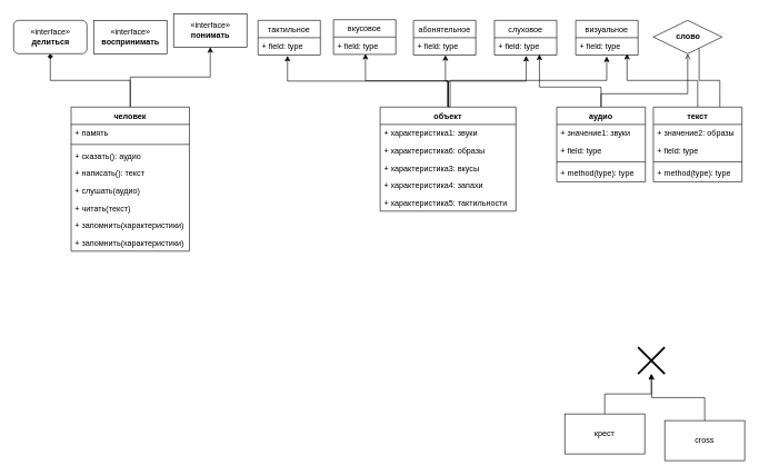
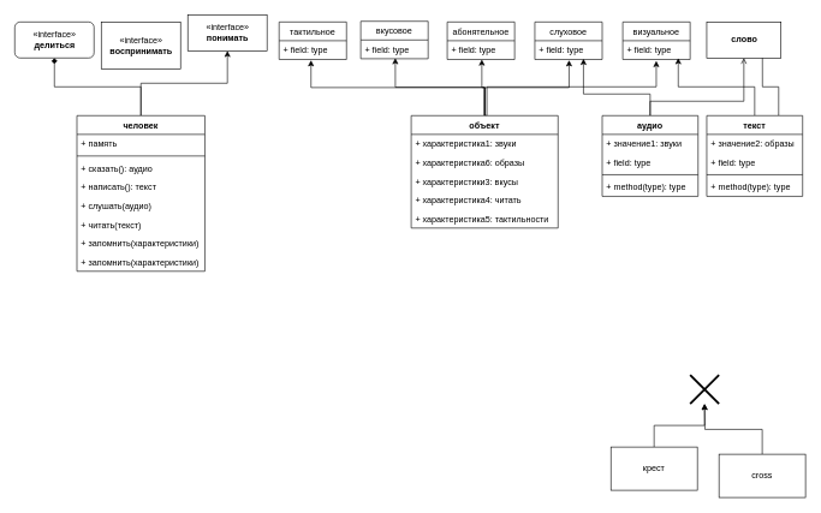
  <mxCell id="0" />
  <mxCell id="1" parent="0" />
  <mxCell id="2" style="edgeStyle=orthogonalEdgeStyle;rounded=0;orthogonalLoop=1;jettySize=auto;html=1;exitX=0.5;exitY=0;exitDx=0;exitDy=0;entryX=0.5;entryY=1;entryDx=0;entryDy=0;endArrow=diamond;" parent="1" source="12" target="10" edge="1"><mxGeometry relative="1" as="geometry" /></mxCell>
  <mxCell id="3" style="edgeStyle=orthogonalEdgeStyle;rounded=0;orthogonalLoop=1;jettySize=auto;html=1;exitX=0.5;exitY=0;exitDx=0;exitDy=0;entryX=0.5;entryY=1;entryDx=0;entryDy=0;" parent="1" source="12" target="11" edge="1"><mxGeometry relative="1" as="geometry" /></mxCell>
  <mxCell id="4" value="" style="shape=umlDestroy;whiteSpace=wrap;html=1;strokeWidth=3;" parent="1" vertex="1"><mxGeometry x="957" y="520" width="40" height="40" as="geometry" /></mxCell>
  <mxCell id="5" style="edgeStyle=orthogonalEdgeStyle;rounded=0;orthogonalLoop=1;jettySize=auto;html=1;exitX=0.5;exitY=0;exitDx=0;exitDy=0;" parent="1" source="6" target="4" edge="1"><mxGeometry relative="1" as="geometry"><mxPoint x="957" y="570" as="targetPoint" /></mxGeometry></mxCell>
  <mxCell id="6" value="крест" style="whiteSpace=wrap;html=1;" parent="1" vertex="1"><mxGeometry x="847" y="620" width="120" height="60" as="geometry" /></mxCell>
  <mxCell id="7" style="edgeStyle=orthogonalEdgeStyle;rounded=0;orthogonalLoop=1;jettySize=auto;html=1;exitX=0.5;exitY=0;exitDx=0;exitDy=0;" parent="1" source="8" edge="1"><mxGeometry relative="1" as="geometry"><mxPoint x="977" y="560" as="targetPoint" /></mxGeometry></mxCell>
  <mxCell id="8" value="cross" style="whiteSpace=wrap;html=1;" parent="1" vertex="1"><mxGeometry x="997" y="630" width="120" height="60" as="geometry" /></mxCell>
- <mxCell id="9" value="«interface»&lt;br&gt;&lt;b&gt;воспринимать&lt;/b&gt;" style="html=1;" parent="1" vertex="1"><mxGeometry x="140" y="30" width="110" height="50" as="geometry" /></mxCell>
+ <mxCell id="9" value="«interface»&lt;br&gt;&lt;b&gt;воспринимать&lt;/b&gt;" style="html=1;" parent="1" vertex="1"><mxGeometry x="140" y="30" width="110" height="65" as="geometry" /></mxCell>
  <mxCell id="10" value="«interface»&lt;br&gt;&lt;b&gt;делиться&lt;/b&gt;" style="html=1;rounded=1;" parent="1" vertex="1"><mxGeometry y="30" width="110" height="50" as="geometry" x="20" /></mxCell>
  <mxCell id="11" value="«interface»&lt;br&gt;&lt;b&gt;понимать&lt;/b&gt;" style="html=1;" parent="1" vertex="1"><mxGeometry x="260" y="20" width="110" height="50" as="geometry" /></mxCell>
  <mxCell id="12" value="человек" style="swimlane;fontStyle=1;align=center;verticalAlign=top;childLayout=stackLayout;horizontal=1;startSize=26;horizontalStack=0;resizeParent=1;resizeParentMax=0;resizeLast=0;collapsible=1;marginBottom=0;" parent="1" vertex="1"><mxGeometry x="106.25" y="160" width="177.5" height="216" as="geometry" /></mxCell>
  <mxCell id="13" value="+ память" style="text;strokeColor=none;fillColor=none;align=left;verticalAlign=top;spacingLeft=4;spacingRight=4;overflow=hidden;rotatable=0;points=[[0,0.5],[1,0.5]];portConstraint=eastwest;" parent="12" vertex="1"><mxGeometry y="26" width="177.5" height="26" as="geometry" /></mxCell>
  <mxCell id="14" value="" style="line;strokeWidth=1;fillColor=none;align=left;verticalAlign=middle;spacingTop=-1;spacingLeft=3;spacingRight=3;rotatable=0;labelPosition=right;points=[];portConstraint=eastwest;" parent="12" vertex="1"><mxGeometry y="52" width="177.5" height="8" as="geometry" /></mxCell>
  <mxCell id="15" value="+ сказать(): аудио" style="text;strokeColor=none;fillColor=none;align=left;verticalAlign=top;spacingLeft=4;spacingRight=4;overflow=hidden;rotatable=0;points=[[0,0.5],[1,0.5]];portConstraint=eastwest;" parent="12" vertex="1"><mxGeometry y="60" width="177.5" height="26" as="geometry" /></mxCell>
  <mxCell id="16" value="+ написать(): текст" style="text;strokeColor=none;fillColor=none;align=left;verticalAlign=top;spacingLeft=4;spacingRight=4;overflow=hidden;rotatable=0;points=[[0,0.5],[1,0.5]];portConstraint=eastwest;" parent="12" vertex="1"><mxGeometry y="86" width="177.5" height="26" as="geometry" /></mxCell>
  <mxCell id="17" value="+ слушать(аудио)" style="text;strokeColor=none;fillColor=none;align=left;verticalAlign=top;spacingLeft=4;spacingRight=4;overflow=hidden;rotatable=0;points=[[0,0.5],[1,0.5]];portConstraint=eastwest;" parent="12" vertex="1"><mxGeometry y="112" width="177.5" height="26" as="geometry" /></mxCell>
  <mxCell id="18" value="+ читать(текст)" style="text;strokeColor=none;fillColor=none;align=left;verticalAlign=top;spacingLeft=4;spacingRight=4;overflow=hidden;rotatable=0;points=[[0,0.5],[1,0.5]];portConstraint=eastwest;" parent="12" vertex="1"><mxGeometry y="138" width="177.5" height="26" as="geometry" /></mxCell>
  <mxCell id="19" value="+ запомнить(характеристики)" style="text;strokeColor=none;fillColor=none;align=left;verticalAlign=top;spacingLeft=4;spacingRight=4;overflow=hidden;rotatable=0;points=[[0,0.5],[1,0.5]];portConstraint=eastwest;" parent="12" vertex="1"><mxGeometry y="164" width="177.5" height="26" as="geometry" /></mxCell>
  <mxCell id="20" value="+ запомнить(характеристики)" style="text;strokeColor=none;fillColor=none;align=left;verticalAlign=top;spacingLeft=4;spacingRight=4;overflow=hidden;rotatable=0;points=[[0,0.5],[1,0.5]];portConstraint=eastwest;" parent="12" vertex="1"><mxGeometry y="190" width="177.5" height="26" as="geometry" /></mxCell>
- <mxCell id="21" value="&lt;b&gt;слово&lt;/b&gt;" style="rhombus;html=1;" parent="1" vertex="1"><mxGeometry x="980" y="30" width="103" height="50" as="geometry" /></mxCell>
+ <mxCell id="21" value="&lt;b&gt;слово&lt;/b&gt;" style="html=1;" parent="1" vertex="1"><mxGeometry x="980" y="30" width="103" height="50" as="geometry" /></mxCell>
  <mxCell id="22" style="edgeStyle=orthogonalEdgeStyle;rounded=0;orthogonalLoop=1;jettySize=auto;html=1;exitX=0.5;exitY=0;exitDx=0;exitDy=0;entryX=0.513;entryY=0.962;entryDx=0;entryDy=0;entryPerimeter=0;" parent="1" source="51" target="44" edge="1"><mxGeometry relative="1" as="geometry"><mxPoint x="555" y="80" as="targetPoint" /></mxGeometry></mxCell>
  <mxCell id="23" style="edgeStyle=orthogonalEdgeStyle;rounded=0;orthogonalLoop=1;jettySize=auto;html=1;exitX=0.5;exitY=0;exitDx=0;exitDy=0;entryX=0.513;entryY=1;entryDx=0;entryDy=0;entryPerimeter=0;" parent="1" source="51" target="46" edge="1"><mxGeometry relative="1" as="geometry"><mxPoint x="675" y="80" as="targetPoint" /></mxGeometry></mxCell>
  <mxCell id="24" style="edgeStyle=orthogonalEdgeStyle;rounded=0;orthogonalLoop=1;jettySize=auto;html=1;entryX=0.508;entryY=1.038;entryDx=0;entryDy=0;entryPerimeter=0;" parent="1" source="51" target="48" edge="1"><mxGeometry relative="1" as="geometry"><mxPoint x="792" y="80" as="targetPoint" /></mxGeometry></mxCell>
  <mxCell id="25" style="edgeStyle=orthogonalEdgeStyle;rounded=0;orthogonalLoop=1;jettySize=auto;html=1;exitX=0.5;exitY=0;exitDx=0;exitDy=0;entryX=0.497;entryY=1.077;entryDx=0;entryDy=0;entryPerimeter=0;" parent="1" source="51" target="50" edge="1"><mxGeometry relative="1" as="geometry"><mxPoint x="913" y="80" as="targetPoint" /><Array as="points"><mxPoint x="675" y="120" /><mxPoint x="910" y="120" /></Array></mxGeometry></mxCell>
  <mxCell id="26" style="edgeStyle=orthogonalEdgeStyle;rounded=0;orthogonalLoop=1;jettySize=auto;html=1;exitX=0.5;exitY=0;exitDx=0;exitDy=0;entryX=0.5;entryY=1;entryDx=0;entryDy=0;endArrow=open;" parent="1" source="28" target="21" edge="1"><mxGeometry relative="1" as="geometry"><Array as="points"><mxPoint x="902" y="140" /><mxPoint x="1032" y="140" /></Array></mxGeometry></mxCell>
  <mxCell id="27" style="edgeStyle=orthogonalEdgeStyle;rounded=0;orthogonalLoop=1;jettySize=auto;html=1;exitX=0.5;exitY=0;exitDx=0;exitDy=0;entryX=0.722;entryY=0.962;entryDx=0;entryDy=0;entryPerimeter=0;" parent="1" source="28" target="48" edge="1"><mxGeometry relative="1" as="geometry"><Array as="points"><mxPoint x="902" y="130" /><mxPoint x="809" y="130" /></Array><mxPoint x="809.05" y="81" as="targetPoint" /></mxGeometry></mxCell>
  <mxCell id="28" value="аудио" style="swimlane;fontStyle=1;align=center;verticalAlign=top;childLayout=stackLayout;horizontal=1;startSize=26;horizontalStack=0;resizeParent=1;resizeParentMax=0;resizeLast=0;collapsible=1;marginBottom=0;" parent="1" vertex="1"><mxGeometry x="835" y="160" width="133" height="112" as="geometry" /></mxCell>
  <mxCell id="29" value="+ значение1: звуки" style="text;strokeColor=none;fillColor=none;align=left;verticalAlign=top;spacingLeft=4;spacingRight=4;overflow=hidden;rotatable=0;points=[[0,0.5],[1,0.5]];portConstraint=eastwest;" parent="28" vertex="1"><mxGeometry y="26" width="133" height="26" as="geometry" /></mxCell>
  <mxCell id="30" value="+ field: type" style="text;strokeColor=none;fillColor=none;align=left;verticalAlign=top;spacingLeft=4;spacingRight=4;overflow=hidden;rotatable=0;points=[[0,0.5],[1,0.5]];portConstraint=eastwest;" parent="28" vertex="1"><mxGeometry y="52" width="133" height="26" as="geometry" /></mxCell>
  <mxCell id="31" value="" style="line;strokeWidth=1;fillColor=none;align=left;verticalAlign=middle;spacingTop=-1;spacingLeft=3;spacingRight=3;rotatable=0;labelPosition=right;points=[];portConstraint=eastwest;" parent="28" vertex="1"><mxGeometry y="78" width="133" height="8" as="geometry" /></mxCell>
  <mxCell id="32" value="+ method(type): type" style="text;strokeColor=none;fillColor=none;align=left;verticalAlign=top;spacingLeft=4;spacingRight=4;overflow=hidden;rotatable=0;points=[[0,0.5],[1,0.5]];portConstraint=eastwest;" parent="28" vertex="1"><mxGeometry y="86" width="133" height="26" as="geometry" /></mxCell>
  <mxCell id="33" style="edgeStyle=orthogonalEdgeStyle;rounded=0;orthogonalLoop=1;jettySize=auto;html=1;exitX=0.5;exitY=0;exitDx=0;exitDy=0;entryX=0.75;entryY=1;entryDx=0;entryDy=0;" parent="1" source="35" edge="1"><mxGeometry relative="1" as="geometry"><Array as="points"><mxPoint x="1047" y="120" /><mxPoint x="941" y="120" /></Array><mxPoint x="940.5" y="80" as="targetPoint" /></mxGeometry></mxCell>
  <mxCell id="34" style="edgeStyle=orthogonalEdgeStyle;rounded=0;orthogonalLoop=1;jettySize=auto;html=1;exitX=0.75;exitY=0;exitDx=0;exitDy=0;entryX=0.75;entryY=1;entryDx=0;entryDy=0;endArrow=none;" parent="1" source="35" target="21" edge="1"><mxGeometry relative="1" as="geometry" /></mxCell>
  <mxCell id="35" value="текст" style="swimlane;fontStyle=1;align=center;verticalAlign=top;childLayout=stackLayout;horizontal=1;startSize=26;horizontalStack=0;resizeParent=1;resizeParentMax=0;resizeLast=0;collapsible=1;marginBottom=0;" parent="1" vertex="1"><mxGeometry x="980" y="160" width="133" height="112" as="geometry" /></mxCell>
  <mxCell id="36" value="+ значение2: образы" style="text;strokeColor=none;fillColor=none;align=left;verticalAlign=top;spacingLeft=4;spacingRight=4;overflow=hidden;rotatable=0;points=[[0,0.5],[1,0.5]];portConstraint=eastwest;" parent="35" vertex="1"><mxGeometry y="26" width="133" height="26" as="geometry" /></mxCell>
  <mxCell id="37" value="+ field: type" style="text;strokeColor=none;fillColor=none;align=left;verticalAlign=top;spacingLeft=4;spacingRight=4;overflow=hidden;rotatable=0;points=[[0,0.5],[1,0.5]];portConstraint=eastwest;" parent="35" vertex="1"><mxGeometry y="52" width="133" height="26" as="geometry" /></mxCell>
  <mxCell id="38" value="" style="line;strokeWidth=1;fillColor=none;align=left;verticalAlign=middle;spacingTop=-1;spacingLeft=3;spacingRight=3;rotatable=0;labelPosition=right;points=[];portConstraint=eastwest;" parent="35" vertex="1"><mxGeometry y="78" width="133" height="8" as="geometry" /></mxCell>
  <mxCell id="39" value="+ method(type): type" style="text;strokeColor=none;fillColor=none;align=left;verticalAlign=top;spacingLeft=4;spacingRight=4;overflow=hidden;rotatable=0;points=[[0,0.5],[1,0.5]];portConstraint=eastwest;" parent="35" vertex="1"><mxGeometry y="86" width="133" height="26" as="geometry" /></mxCell>
  <mxCell id="40" style="edgeStyle=orthogonalEdgeStyle;rounded=0;orthogonalLoop=1;jettySize=auto;html=1;exitX=0.5;exitY=0;exitDx=0;exitDy=0;entryX=0.473;entryY=1.038;entryDx=0;entryDy=0;entryPerimeter=0;" edge="1" parent="1" source="51" target="42"><mxGeometry relative="1" as="geometry" /></mxCell>
  <mxCell id="41" value="тактильное" style="swimlane;fontStyle=0;childLayout=stackLayout;horizontal=1;startSize=26;fillColor=none;horizontalStack=0;resizeParent=1;resizeParentMax=0;resizeLast=0;collapsible=1;marginBottom=0;" vertex="1" parent="1"><mxGeometry x="386.75" y="30" width="93.5" height="52" as="geometry" /></mxCell>
  <mxCell id="42" value="+ field: type" style="text;strokeColor=none;fillColor=none;align=left;verticalAlign=top;spacingLeft=4;spacingRight=4;overflow=hidden;rotatable=0;points=[[0,0.5],[1,0.5]];portConstraint=eastwest;" vertex="1" parent="41"><mxGeometry y="26" width="93.5" height="26" as="geometry" /></mxCell>
  <mxCell id="43" value="вкусовое" style="swimlane;fontStyle=0;childLayout=stackLayout;horizontal=1;startSize=26;fillColor=none;horizontalStack=0;resizeParent=1;resizeParentMax=0;resizeLast=0;collapsible=1;marginBottom=0;" vertex="1" parent="1"><mxGeometry x="500" y="29" width="93.5" height="52" as="geometry" /></mxCell>
  <mxCell id="44" value="+ field: type" style="text;strokeColor=none;fillColor=none;align=left;verticalAlign=top;spacingLeft=4;spacingRight=4;overflow=hidden;rotatable=0;points=[[0,0.5],[1,0.5]];portConstraint=eastwest;" vertex="1" parent="43"><mxGeometry y="26" width="93.5" height="26" as="geometry" /></mxCell>
  <mxCell id="45" value="абонятельное" style="swimlane;fontStyle=0;childLayout=stackLayout;horizontal=1;startSize=26;fillColor=none;horizontalStack=0;resizeParent=1;resizeParentMax=0;resizeLast=0;collapsible=1;marginBottom=0;" vertex="1" parent="1"><mxGeometry x="620" y="30" width="93.5" height="52" as="geometry" /></mxCell>
  <mxCell id="46" value="+ field: type" style="text;strokeColor=none;fillColor=none;align=left;verticalAlign=top;spacingLeft=4;spacingRight=4;overflow=hidden;rotatable=0;points=[[0,0.5],[1,0.5]];portConstraint=eastwest;" vertex="1" parent="45"><mxGeometry y="26" width="93.5" height="26" as="geometry" /></mxCell>
  <mxCell id="47" value="слуховое" style="swimlane;fontStyle=0;childLayout=stackLayout;horizontal=1;startSize=26;fillColor=none;horizontalStack=0;resizeParent=1;resizeParentMax=0;resizeLast=0;collapsible=1;marginBottom=0;" vertex="1" parent="1"><mxGeometry x="741.5" y="30" width="93.5" height="52" as="geometry" /></mxCell>
  <mxCell id="48" value="+ field: type" style="text;strokeColor=none;fillColor=none;align=left;verticalAlign=top;spacingLeft=4;spacingRight=4;overflow=hidden;rotatable=0;points=[[0,0.5],[1,0.5]];portConstraint=eastwest;" vertex="1" parent="47"><mxGeometry y="26" width="93.5" height="26" as="geometry" /></mxCell>
  <mxCell id="49" value="визуальное" style="swimlane;fontStyle=0;childLayout=stackLayout;horizontal=1;startSize=26;fillColor=none;horizontalStack=0;resizeParent=1;resizeParentMax=0;resizeLast=0;collapsible=1;marginBottom=0;" vertex="1" parent="1"><mxGeometry x="863.5" y="30" width="93.5" height="52" as="geometry" /></mxCell>
  <mxCell id="50" value="+ field: type" style="text;strokeColor=none;fillColor=none;align=left;verticalAlign=top;spacingLeft=4;spacingRight=4;overflow=hidden;rotatable=0;points=[[0,0.5],[1,0.5]];portConstraint=eastwest;" vertex="1" parent="49"><mxGeometry y="26" width="93.5" height="26" as="geometry" /></mxCell>
  <mxCell id="51" value="объект" style="swimlane;fontStyle=1;align=center;verticalAlign=top;childLayout=stackLayout;horizontal=1;startSize=26;horizontalStack=0;resizeParent=1;resizeParentMax=0;resizeLast=0;collapsible=1;marginBottom=0;" parent="1" vertex="1"><mxGeometry x="570" y="160" width="203.75" height="156" as="geometry" /></mxCell>
  <mxCell id="52" value="+ характеристика1: звуки" style="text;strokeColor=none;fillColor=none;align=left;verticalAlign=top;spacingLeft=4;spacingRight=4;overflow=hidden;rotatable=0;points=[[0,0.5],[1,0.5]];portConstraint=eastwest;" parent="51" vertex="1"><mxGeometry y="26" width="203.75" height="26" as="geometry" /></mxCell>
  <mxCell id="53" value="+ характеристика6: образы" style="text;strokeColor=none;fillColor=none;align=left;verticalAlign=top;spacingLeft=4;spacingRight=4;overflow=hidden;rotatable=0;points=[[0,0.5],[1,0.5]];portConstraint=eastwest;" parent="51" vertex="1"><mxGeometry y="52" width="203.75" height="26" as="geometry" /></mxCell>
- <mxCell id="54" value="+ характеристика3: вкусы" style="text;strokeColor=none;fillColor=none;align=left;verticalAlign=top;spacingLeft=4;spacingRight=4;overflow=hidden;rotatable=0;points=[[0,0.5],[1,0.5]];portConstraint=eastwest;" parent="51" vertex="1"><mxGeometry y="78" width="203.75" height="26" as="geometry" /></mxCell>
- <mxCell id="55" value="+ характеристика4: запахи" style="text;strokeColor=none;fillColor=none;align=left;verticalAlign=top;spacingLeft=4;spacingRight=4;overflow=hidden;rotatable=0;points=[[0,0.5],[1,0.5]];portConstraint=eastwest;" parent="51" vertex="1"><mxGeometry y="104" width="203.75" height="26" as="geometry" /></mxCell>
+ <mxCell id="54" value="+ характеристики3: вкусы" style="text;strokeColor=none;fillColor=none;align=left;verticalAlign=top;spacingLeft=4;spacingRight=4;overflow=hidden;rotatable=0;points=[[0,0.5],[1,0.5]];portConstraint=eastwest;" parent="51" vertex="1"><mxGeometry y="78" width="203.75" height="26" as="geometry" /></mxCell>
+ <mxCell id="55" value="+ характеристика4: читать" style="text;strokeColor=none;fillColor=none;align=left;verticalAlign=top;spacingLeft=4;spacingRight=4;overflow=hidden;rotatable=0;points=[[0,0.5],[1,0.5]];portConstraint=eastwest;" parent="51" vertex="1"><mxGeometry y="104" width="203.75" height="26" as="geometry" /></mxCell>
  <mxCell id="56" value="+ характеристика5: тактильности" style="text;strokeColor=none;fillColor=none;align=left;verticalAlign=top;spacingLeft=4;spacingRight=4;overflow=hidden;rotatable=0;points=[[0,0.5],[1,0.5]];portConstraint=eastwest;" parent="51" vertex="1"><mxGeometry y="130" width="203.75" height="26" as="geometry" /></mxCell>
